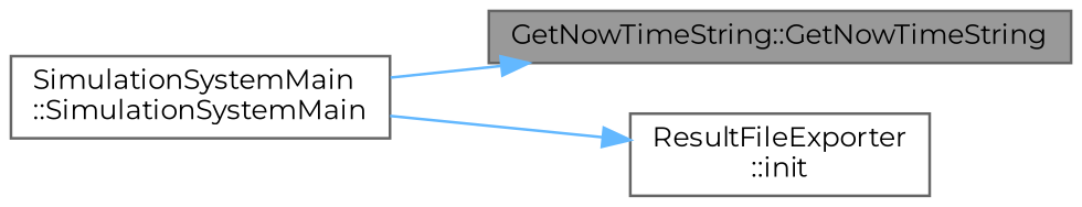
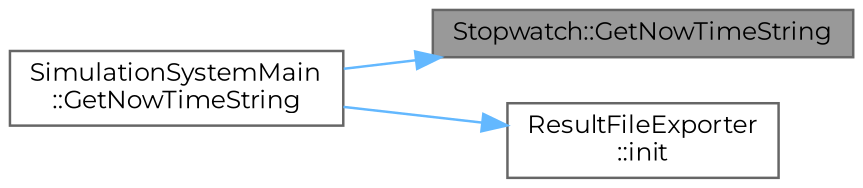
  digraph {
    fontname=Montserrat
    rankdir=RL
    node [color=grey40 fillcolor=white fontname=Montserrat fontsize=10 shape=box style=filled]
    edge [color=steelblue1 dir=back fontname=Montserrat fontsize=10 labelfontname=Helvetica labelfontsize=10 style=solid]
-   n1 [color=gray40 fillcolor=grey60 fontcolor=black height=0.2 label="GetNowTimeString::GetNowTimeString" width=0.4]
-   n2 [height=0.2 label="SimulationSystemMain\l::SimulationSystemMain" width=0.4]
+   n1 [color=gray40 fillcolor=grey60 fontcolor=black height=0.2 label="Stopwatch::GetNowTimeString" width=0.4]
+   n2 [height=0.2 label="SimulationSystemMain\l::GetNowTimeString" width=0.4]
    n3 [height=0.2 label="ResultFileExporter\l::init" width=0.4]
    n1 -> n2
    n3 -> n2
  }
